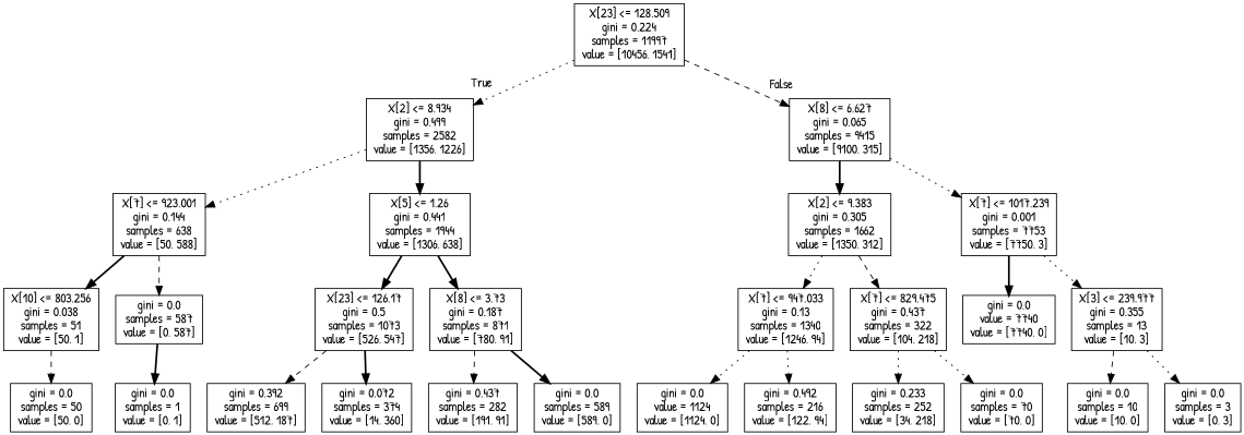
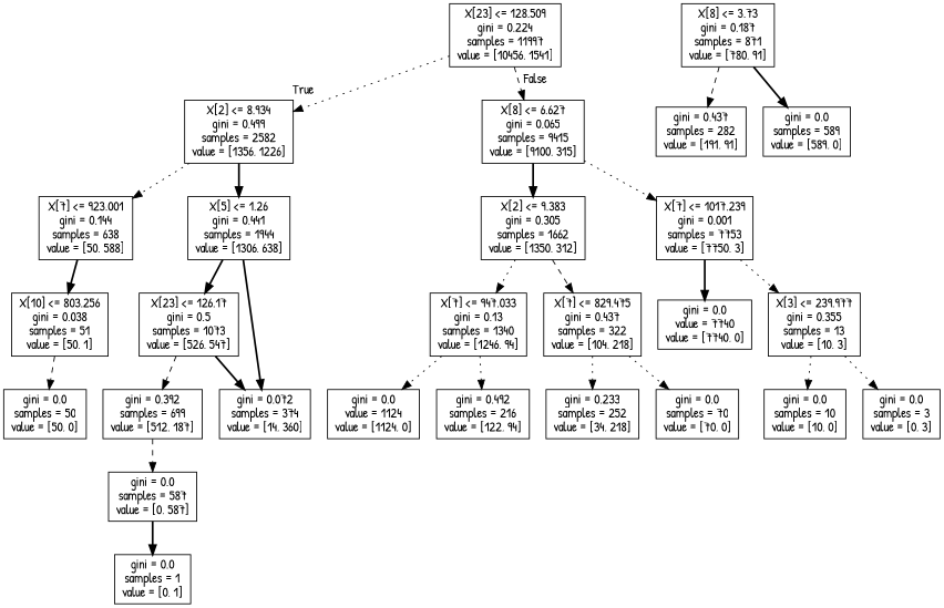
  digraph {
    fontname="Patrick Hand"
    node [fontname="Patrick Hand" shape=box]
    edge [fontname="Patrick Hand" style=dotted]
    n1 [label="X[23] <= 128.509\ngini = 0.224\nsamples = 11997\nvalue = [10456, 1541]"]
    n2 [label="X[2] <= 8.934\ngini = 0.499\nsamples = 2582\nvalue = [1356, 1226]"]
    n3 [label="X[8] <= 6.627\ngini = 0.065\nsamples = 9415\nvalue = [9100, 315]"]
    n4 [label="X[7] <= 923.001\ngini = 0.144\nsamples = 638\nvalue = [50, 588]"]
    n5 [label="X[5] <= 1.26\ngini = 0.441\nsamples = 1944\nvalue = [1306, 638]"]
    n6 [label="X[2] <= 9.383\ngini = 0.305\nsamples = 1662\nvalue = [1350, 312]"]
    n7 [label="X[7] <= 1017.239\ngini = 0.001\nsamples = 7753\nvalue = [7750, 3]"]
    n8 [label="X[10] <= 803.256\ngini = 0.038\nsamples = 51\nvalue = [50, 1]"]
    n9 [label="gini = 0.0\nsamples = 587\nvalue = [0, 587]"]
    n10 [label="X[23] <= 126.17\ngini = 0.5\nsamples = 1073\nvalue = [526, 547]"]
    n11 [label="X[8] <= 3.73\ngini = 0.187\nsamples = 871\nvalue = [780, 91]"]
    n12 [label="gini = 0.0\nsamples = 50\nvalue = [50, 0]"]
    n13 [label="gini = 0.0\nsamples = 1\nvalue = [0, 1]"]
    n14 [label="gini = 0.392\nsamples = 699\nvalue = [512, 187]"]
    n15 [label="gini = 0.072\nsamples = 374\nvalue = [14, 360]"]
    n16 [label="gini = 0.437\nsamples = 282\nvalue = [191, 91]"]
    n17 [label="gini = 0.0\nsamples = 589\nvalue = [589, 0]"]
    n18 [label="X[7] <= 947.033\ngini = 0.13\nsamples = 1340\nvalue = [1246, 94]"]
    n19 [label="X[7] <= 829.475\ngini = 0.437\nsamples = 322\nvalue = [104, 218]"]
    n20 [label="gini = 0.0\nvalue = 7740\nvalue = [7740, 0]"]
    n21 [label="X[3] <= 239.977\ngini = 0.355\nsamples = 13\nvalue = [10, 3]"]
    n22 [label="gini = 0.0\nvalue = 1124\nvalue = [1124, 0]"]
    n23 [label="gini = 0.492\nsamples = 216\nvalue = [122, 94]"]
    n24 [label="gini = 0.233\nsamples = 252\nvalue = [34, 218]"]
    n25 [label="gini = 0.0\nsamples = 70\nvalue = [70, 0]"]
    n26 [label="gini = 0.0\nsamples = 10\nvalue = [10, 0]"]
    n27 [label="gini = 0.0\nsamples = 3\nvalue = [0, 3]"]
    n1 -> n2 [headlabel=True labelangle=45 labeldistance=2.5]
    n1 -> n3 [headlabel=False labelangle=-45 labeldistance=2.5 style=dashed]
    n2 -> n4
    n2 -> n5 [style=bold]
    n3 -> n6 [style=bold]
    n3 -> n7
    n4 -> n8 [style=bold]
-   n4 -> n9 [style=dashed]
+   n14 -> n9 [style=dashed]
    n5 -> n10 [style=bold]
-   n5 -> n11 [style=bold]
+   n5 -> n15 [style=bold]
    n6 -> n18
    n6 -> n19 [style=dashed]
    n7 -> n20 [style=bold]
    n7 -> n21
    n8 -> n12 [style=dashed]
    n9 -> n13 [style=bold]
    n10 -> n14 [style=dashed]
    n10 -> n15 [style=bold]
    n11 -> n16 [style=dashed]
    n11 -> n17 [style=bold]
    n18 -> n22
    n18 -> n23
    n19 -> n24
    n19 -> n25
-   n21 -> n26 [style=dashed]
+   n21 -> n26
    n21 -> n27
  }
